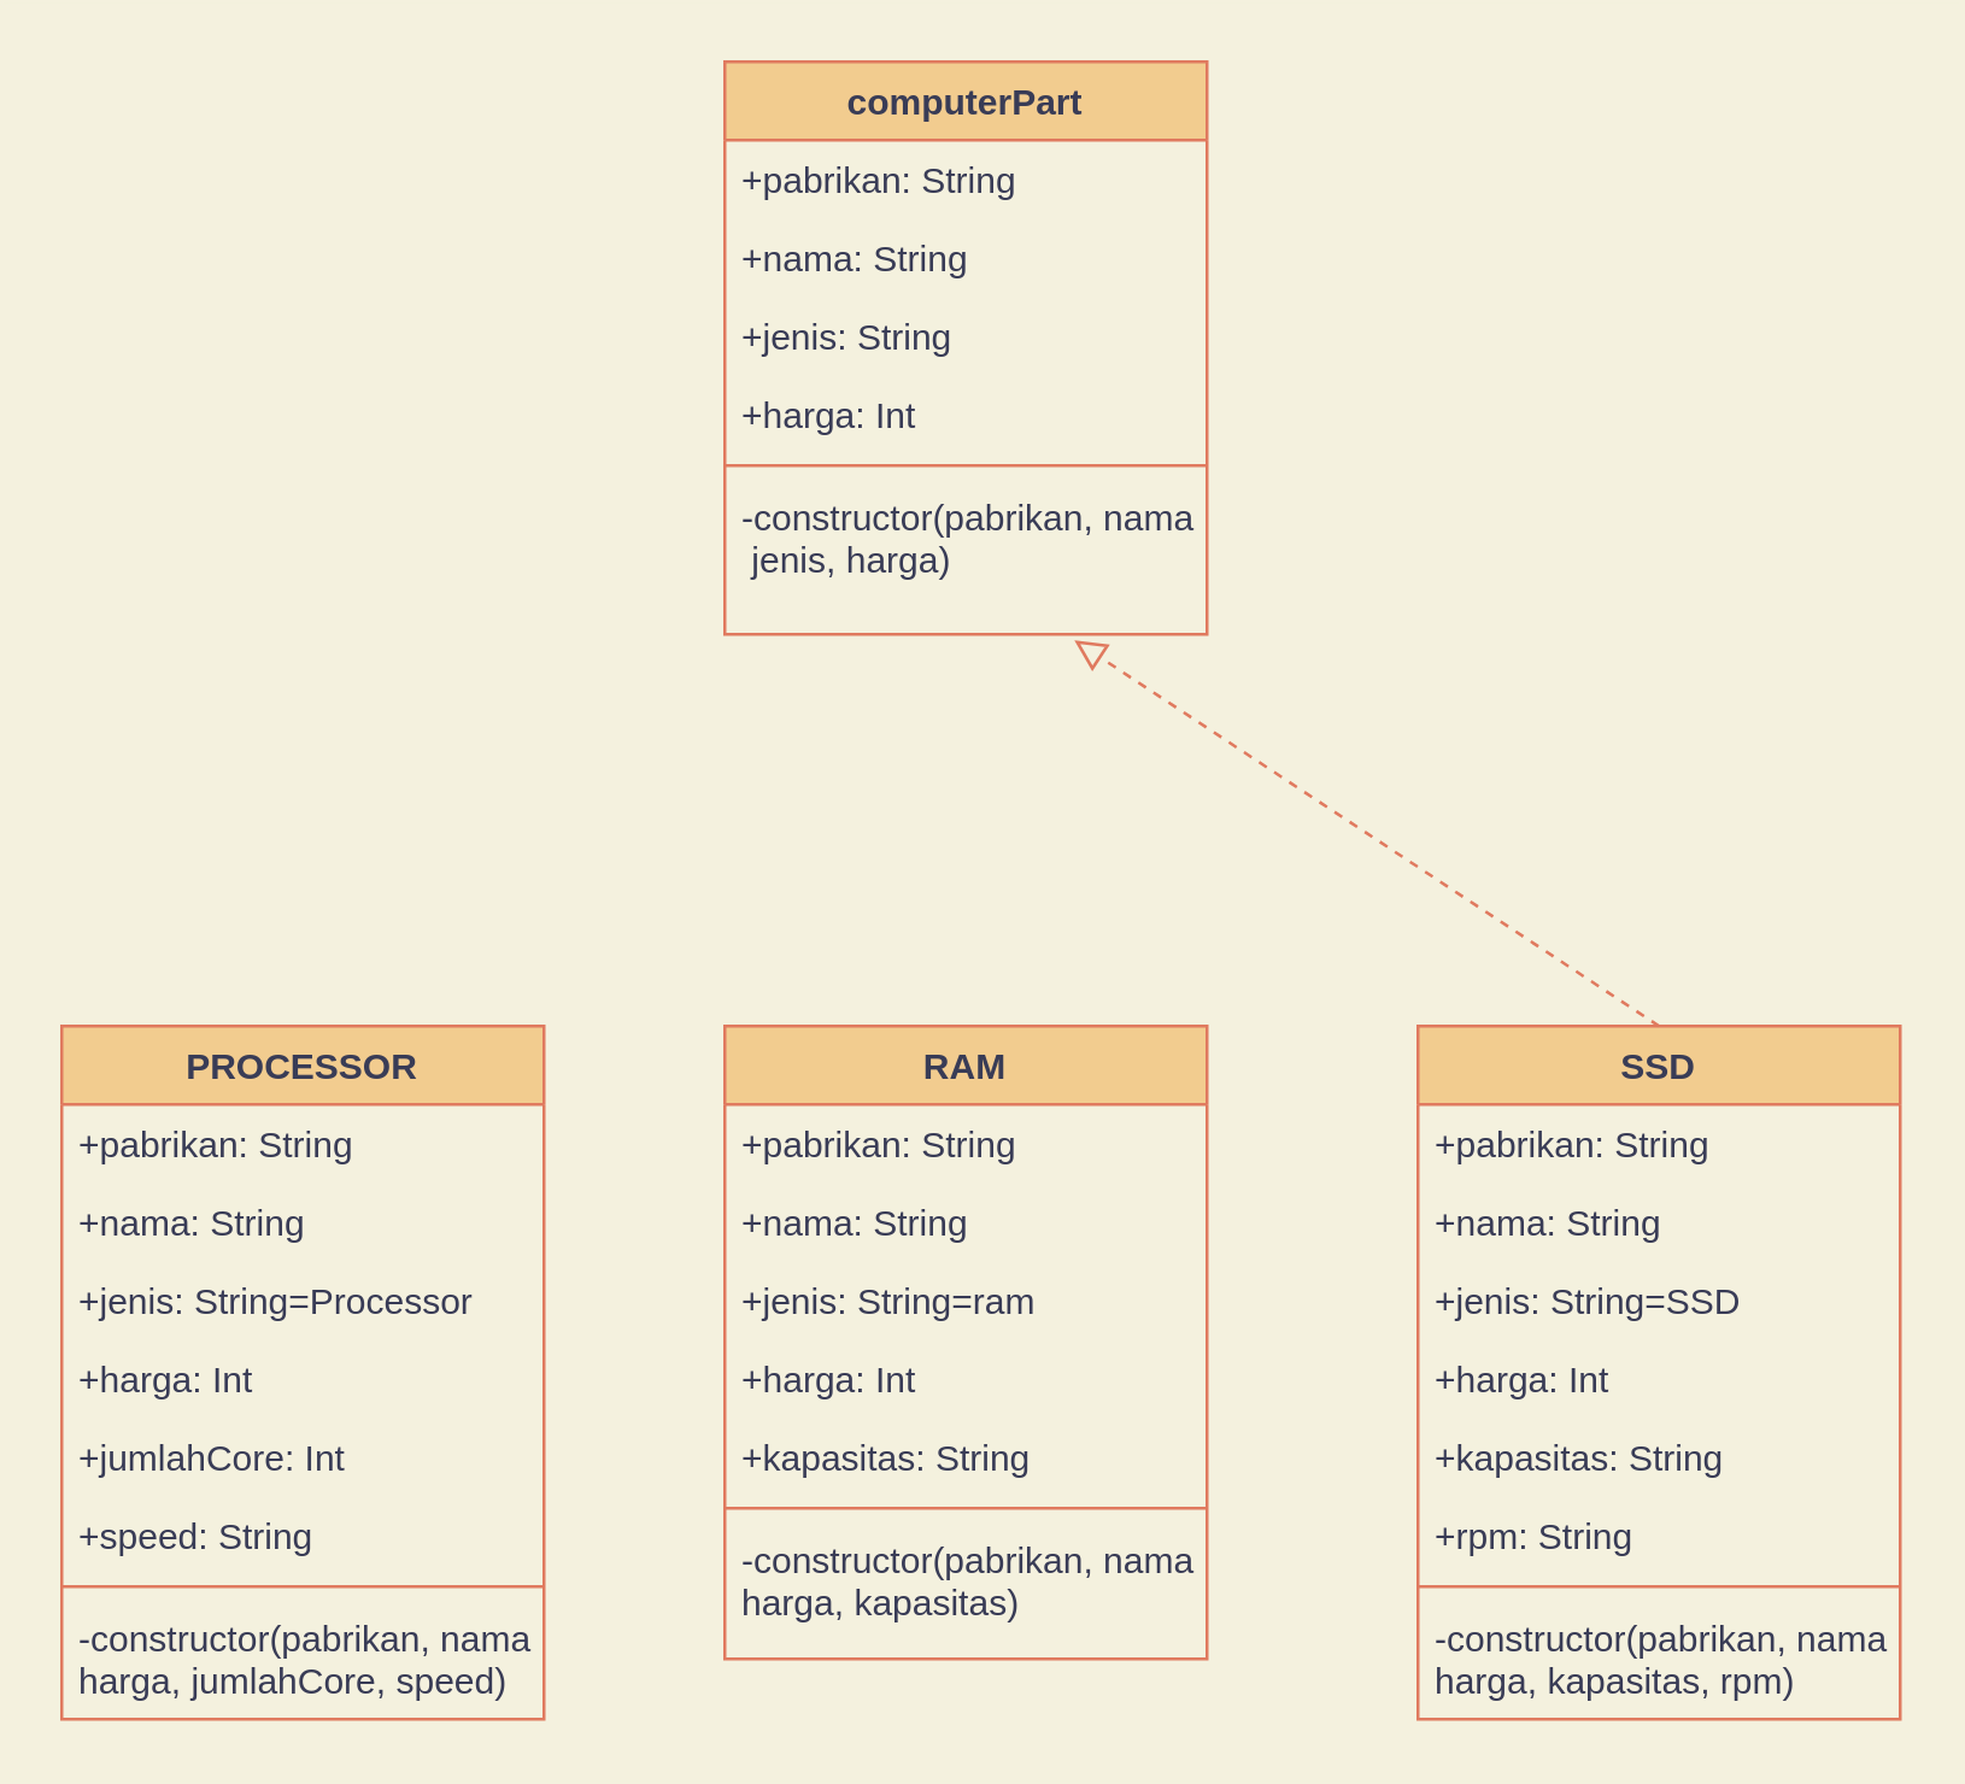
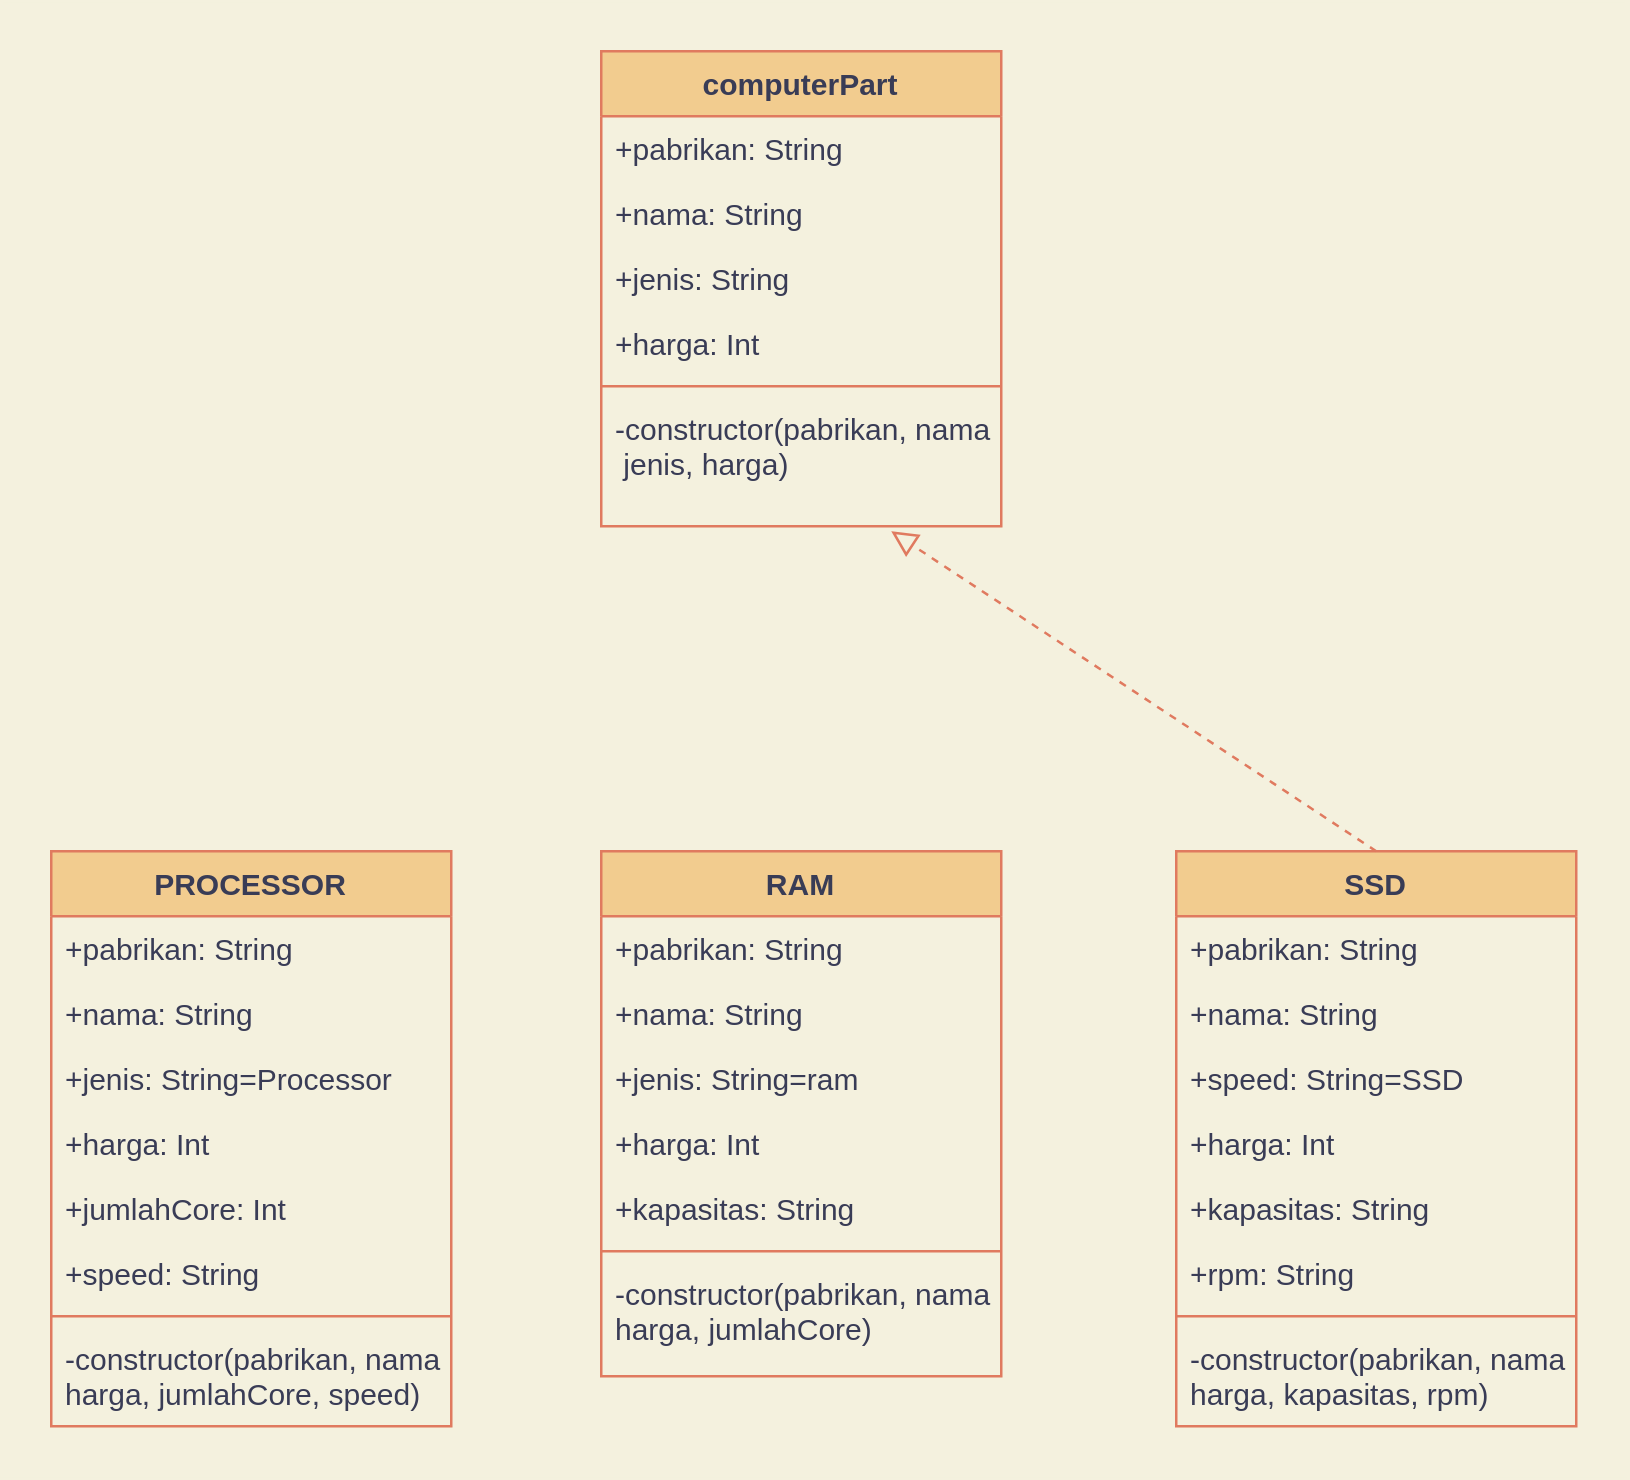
  <mxCell id="0" />
  <mxCell id="1" parent="0" />
  <mxCell id="2" value="computerPart" style="swimlane;fontStyle=1;align=center;verticalAlign=top;childLayout=stackLayout;horizontal=1;startSize=26;horizontalStack=0;resizeParent=1;resizeParentMax=0;resizeLast=0;collapsible=1;marginBottom=0;fillColor=#F2CC8F;strokeColor=#E07A5F;fontColor=#393C56;" parent="1" vertex="1"><mxGeometry x="240" y="20" width="160" height="190" as="geometry" /></mxCell>
  <mxCell id="3" value="+pabrikan: String" style="text;strokeColor=none;fillColor=none;align=left;verticalAlign=top;spacingLeft=4;spacingRight=4;overflow=hidden;rotatable=0;points=[[0,0.5],[1,0.5]];portConstraint=eastwest;fontColor=#393C56;" parent="2" vertex="1"><mxGeometry y="26" width="160" height="26" as="geometry" /></mxCell>
  <mxCell id="4" value="+nama: String" style="text;strokeColor=none;fillColor=none;align=left;verticalAlign=top;spacingLeft=4;spacingRight=4;overflow=hidden;rotatable=0;points=[[0,0.5],[1,0.5]];portConstraint=eastwest;fontColor=#393C56;" parent="2" vertex="1"><mxGeometry y="52" width="160" height="26" as="geometry" /></mxCell>
  <mxCell id="5" value="+jenis: String" style="text;strokeColor=none;fillColor=none;align=left;verticalAlign=top;spacingLeft=4;spacingRight=4;overflow=hidden;rotatable=0;points=[[0,0.5],[1,0.5]];portConstraint=eastwest;fontColor=#393C56;" parent="2" vertex="1"><mxGeometry y="78" width="160" height="26" as="geometry" /></mxCell>
  <mxCell id="6" value="+harga: Int" style="text;strokeColor=none;fillColor=none;align=left;verticalAlign=top;spacingLeft=4;spacingRight=4;overflow=hidden;rotatable=0;points=[[0,0.5],[1,0.5]];portConstraint=eastwest;fontColor=#393C56;" parent="2" vertex="1"><mxGeometry y="104" width="160" height="26" as="geometry" /></mxCell>
  <mxCell id="7" value="" style="line;strokeWidth=1;fillColor=none;align=left;verticalAlign=middle;spacingTop=-1;spacingLeft=3;spacingRight=3;rotatable=0;labelPosition=right;points=[];portConstraint=eastwest;labelBackgroundColor=#F4F1DE;strokeColor=#E07A5F;fontColor=#393C56;" parent="2" vertex="1"><mxGeometry y="130" width="160" height="8" as="geometry" /></mxCell>
  <mxCell id="8" value="-constructor(pabrikan, nama,&#10; jenis, harga)" style="text;strokeColor=none;fillColor=none;align=left;verticalAlign=top;spacingLeft=4;spacingRight=4;overflow=hidden;rotatable=0;points=[[0,0.5],[1,0.5]];portConstraint=eastwest;fontColor=#393C56;" parent="2" vertex="1"><mxGeometry y="138" width="160" height="52" as="geometry" /></mxCell>
  <mxCell id="9" value="PROCESSOR" style="swimlane;fontStyle=1;align=center;verticalAlign=top;childLayout=stackLayout;horizontal=1;startSize=26;horizontalStack=0;resizeParent=1;resizeParentMax=0;resizeLast=0;collapsible=1;marginBottom=0;fillColor=#F2CC8F;strokeColor=#E07A5F;fontColor=#393C56;" parent="1" vertex="1"><mxGeometry x="20" y="340" width="160" height="230" as="geometry" /></mxCell>
  <mxCell id="10" value="+pabrikan: String" style="text;strokeColor=none;fillColor=none;align=left;verticalAlign=top;spacingLeft=4;spacingRight=4;overflow=hidden;rotatable=0;points=[[0,0.5],[1,0.5]];portConstraint=eastwest;fontColor=#393C56;" parent="9" vertex="1"><mxGeometry y="26" width="160" height="26" as="geometry" /></mxCell>
  <mxCell id="11" value="+nama: String" style="text;strokeColor=none;fillColor=none;align=left;verticalAlign=top;spacingLeft=4;spacingRight=4;overflow=hidden;rotatable=0;points=[[0,0.5],[1,0.5]];portConstraint=eastwest;fontColor=#393C56;" parent="9" vertex="1"><mxGeometry y="52" width="160" height="26" as="geometry" /></mxCell>
  <mxCell id="12" value="+jenis: String=Processor" style="text;strokeColor=none;fillColor=none;align=left;verticalAlign=top;spacingLeft=4;spacingRight=4;overflow=hidden;rotatable=0;points=[[0,0.5],[1,0.5]];portConstraint=eastwest;fontColor=#393C56;" parent="9" vertex="1"><mxGeometry y="78" width="160" height="26" as="geometry" /></mxCell>
  <mxCell id="13" value="+harga: Int" style="text;strokeColor=none;fillColor=none;align=left;verticalAlign=top;spacingLeft=4;spacingRight=4;overflow=hidden;rotatable=0;points=[[0,0.5],[1,0.5]];portConstraint=eastwest;fontColor=#393C56;" parent="9" vertex="1"><mxGeometry y="104" width="160" height="26" as="geometry" /></mxCell>
  <mxCell id="14" value="+jumlahCore: Int" style="text;strokeColor=none;fillColor=none;align=left;verticalAlign=top;spacingLeft=4;spacingRight=4;overflow=hidden;rotatable=0;points=[[0,0.5],[1,0.5]];portConstraint=eastwest;fontColor=#393C56;" parent="9" vertex="1"><mxGeometry y="130" width="160" height="26" as="geometry" /></mxCell>
  <mxCell id="15" value="+speed: String" style="text;strokeColor=none;fillColor=none;align=left;verticalAlign=top;spacingLeft=4;spacingRight=4;overflow=hidden;rotatable=0;points=[[0,0.5],[1,0.5]];portConstraint=eastwest;fontColor=#393C56;" parent="9" vertex="1"><mxGeometry y="156" width="160" height="26" as="geometry" /></mxCell>
  <mxCell id="16" value="" style="line;strokeWidth=1;fillColor=none;align=left;verticalAlign=middle;spacingTop=-1;spacingLeft=3;spacingRight=3;rotatable=0;labelPosition=right;points=[];portConstraint=eastwest;labelBackgroundColor=#F4F1DE;strokeColor=#E07A5F;fontColor=#393C56;" parent="9" vertex="1"><mxGeometry y="182" width="160" height="8" as="geometry" /></mxCell>
  <mxCell id="17" value="-constructor(pabrikan, nama,&#10;harga, jumlahCore, speed)" style="text;strokeColor=none;fillColor=none;align=left;verticalAlign=top;spacingLeft=4;spacingRight=4;overflow=hidden;rotatable=0;points=[[0,0.5],[1,0.5]];portConstraint=eastwest;fontColor=#393C56;" parent="9" vertex="1"><mxGeometry y="190" width="160" height="40" as="geometry" /></mxCell>
  <mxCell id="18" value="RAM" style="swimlane;fontStyle=1;align=center;verticalAlign=top;childLayout=stackLayout;horizontal=1;startSize=26;horizontalStack=0;resizeParent=1;resizeParentMax=0;resizeLast=0;collapsible=1;marginBottom=0;fillColor=#F2CC8F;strokeColor=#E07A5F;fontColor=#393C56;" parent="1" vertex="1"><mxGeometry x="240" y="340" width="160" height="210" as="geometry" /></mxCell>
  <mxCell id="19" value="+pabrikan: String" style="text;strokeColor=none;fillColor=none;align=left;verticalAlign=top;spacingLeft=4;spacingRight=4;overflow=hidden;rotatable=0;points=[[0,0.5],[1,0.5]];portConstraint=eastwest;fontColor=#393C56;" parent="18" vertex="1"><mxGeometry y="26" width="160" height="26" as="geometry" /></mxCell>
  <mxCell id="20" value="+nama: String" style="text;strokeColor=none;fillColor=none;align=left;verticalAlign=top;spacingLeft=4;spacingRight=4;overflow=hidden;rotatable=0;points=[[0,0.5],[1,0.5]];portConstraint=eastwest;fontColor=#393C56;" parent="18" vertex="1"><mxGeometry y="52" width="160" height="26" as="geometry" /></mxCell>
  <mxCell id="21" value="+jenis: String=ram" style="text;strokeColor=none;fillColor=none;align=left;verticalAlign=top;spacingLeft=4;spacingRight=4;overflow=hidden;rotatable=0;points=[[0,0.5],[1,0.5]];portConstraint=eastwest;fontColor=#393C56;" parent="18" vertex="1"><mxGeometry y="78" width="160" height="26" as="geometry" /></mxCell>
  <mxCell id="22" value="+harga: Int" style="text;strokeColor=none;fillColor=none;align=left;verticalAlign=top;spacingLeft=4;spacingRight=4;overflow=hidden;rotatable=0;points=[[0,0.5],[1,0.5]];portConstraint=eastwest;fontColor=#393C56;" parent="18" vertex="1"><mxGeometry y="104" width="160" height="26" as="geometry" /></mxCell>
  <mxCell id="23" value="+kapasitas: String" style="text;strokeColor=none;fillColor=none;align=left;verticalAlign=top;spacingLeft=4;spacingRight=4;overflow=hidden;rotatable=0;points=[[0,0.5],[1,0.5]];portConstraint=eastwest;fontColor=#393C56;" parent="18" vertex="1"><mxGeometry y="130" width="160" height="26" as="geometry" /></mxCell>
  <mxCell id="24" value="" style="line;strokeWidth=1;fillColor=none;align=left;verticalAlign=middle;spacingTop=-1;spacingLeft=3;spacingRight=3;rotatable=0;labelPosition=right;points=[];portConstraint=eastwest;labelBackgroundColor=#F4F1DE;strokeColor=#E07A5F;fontColor=#393C56;" parent="18" vertex="1"><mxGeometry y="156" width="160" height="8" as="geometry" /></mxCell>
- <mxCell id="25" value="-constructor(pabrikan, nama, &#10;harga, kapasitas)" style="text;strokeColor=none;fillColor=none;align=left;verticalAlign=top;spacingLeft=4;spacingRight=4;overflow=hidden;rotatable=0;points=[[0,0.5],[1,0.5]];portConstraint=eastwest;fontColor=#393C56;" parent="18" vertex="1"><mxGeometry y="164" width="160" height="46" as="geometry" /></mxCell>
+ <mxCell id="25" value="-constructor(pabrikan, nama, &#10;harga, jumlahCore)" style="text;strokeColor=none;fillColor=none;align=left;verticalAlign=top;spacingLeft=4;spacingRight=4;overflow=hidden;rotatable=0;points=[[0,0.5],[1,0.5]];portConstraint=eastwest;fontColor=#393C56;" parent="18" vertex="1"><mxGeometry y="164" width="160" height="46" as="geometry" /></mxCell>
  <mxCell id="26" value="SSD" style="swimlane;fontStyle=1;align=center;verticalAlign=top;childLayout=stackLayout;horizontal=1;startSize=26;horizontalStack=0;resizeParent=1;resizeParentMax=0;resizeLast=0;collapsible=1;marginBottom=0;fillColor=#F2CC8F;strokeColor=#E07A5F;fontColor=#393C56;" parent="1" vertex="1"><mxGeometry x="470" y="340" width="160" height="230" as="geometry" /></mxCell>
  <mxCell id="27" value="+pabrikan: String" style="text;strokeColor=none;fillColor=none;align=left;verticalAlign=top;spacingLeft=4;spacingRight=4;overflow=hidden;rotatable=0;points=[[0,0.5],[1,0.5]];portConstraint=eastwest;fontColor=#393C56;" parent="26" vertex="1"><mxGeometry y="26" width="160" height="26" as="geometry" /></mxCell>
  <mxCell id="28" value="+nama: String" style="text;strokeColor=none;fillColor=none;align=left;verticalAlign=top;spacingLeft=4;spacingRight=4;overflow=hidden;rotatable=0;points=[[0,0.5],[1,0.5]];portConstraint=eastwest;fontColor=#393C56;" parent="26" vertex="1"><mxGeometry y="52" width="160" height="26" as="geometry" /></mxCell>
- <mxCell id="29" value="+jenis: String=SSD" style="text;strokeColor=none;fillColor=none;align=left;verticalAlign=top;spacingLeft=4;spacingRight=4;overflow=hidden;rotatable=0;points=[[0,0.5],[1,0.5]];portConstraint=eastwest;fontColor=#393C56;" parent="26" vertex="1"><mxGeometry y="78" width="160" height="26" as="geometry" /></mxCell>
+ <mxCell id="29" value="+speed: String=SSD" style="text;strokeColor=none;fillColor=none;align=left;verticalAlign=top;spacingLeft=4;spacingRight=4;overflow=hidden;rotatable=0;points=[[0,0.5],[1,0.5]];portConstraint=eastwest;fontColor=#393C56;" parent="26" vertex="1"><mxGeometry y="78" width="160" height="26" as="geometry" /></mxCell>
  <mxCell id="30" value="+harga: Int" style="text;strokeColor=none;fillColor=none;align=left;verticalAlign=top;spacingLeft=4;spacingRight=4;overflow=hidden;rotatable=0;points=[[0,0.5],[1,0.5]];portConstraint=eastwest;fontColor=#393C56;" parent="26" vertex="1"><mxGeometry y="104" width="160" height="26" as="geometry" /></mxCell>
  <mxCell id="31" value="+kapasitas: String" style="text;strokeColor=none;fillColor=none;align=left;verticalAlign=top;spacingLeft=4;spacingRight=4;overflow=hidden;rotatable=0;points=[[0,0.5],[1,0.5]];portConstraint=eastwest;fontColor=#393C56;" parent="26" vertex="1"><mxGeometry y="130" width="160" height="26" as="geometry" /></mxCell>
  <mxCell id="32" value="+rpm: String" style="text;strokeColor=none;fillColor=none;align=left;verticalAlign=top;spacingLeft=4;spacingRight=4;overflow=hidden;rotatable=0;points=[[0,0.5],[1,0.5]];portConstraint=eastwest;fontColor=#393C56;" parent="26" vertex="1"><mxGeometry y="156" width="160" height="26" as="geometry" /></mxCell>
  <mxCell id="33" value="" style="line;strokeWidth=1;fillColor=none;align=left;verticalAlign=middle;spacingTop=-1;spacingLeft=3;spacingRight=3;rotatable=0;labelPosition=right;points=[];portConstraint=eastwest;labelBackgroundColor=#F4F1DE;strokeColor=#E07A5F;fontColor=#393C56;" parent="26" vertex="1"><mxGeometry y="182" width="160" height="8" as="geometry" /></mxCell>
  <mxCell id="34" value="-constructor(pabrikan, nama, &#10;harga, kapasitas, rpm)" style="text;strokeColor=none;fillColor=none;align=left;verticalAlign=top;spacingLeft=4;spacingRight=4;overflow=hidden;rotatable=0;points=[[0,0.5],[1,0.5]];portConstraint=eastwest;fontColor=#393C56;" parent="26" vertex="1"><mxGeometry y="190" width="160" height="40" as="geometry" /></mxCell>
  <mxCell id="35" value="" style="endArrow=block;html=1;rounded=0;align=center;verticalAlign=bottom;endFill=0;labelBackgroundColor=none;endSize=8;exitX=0.5;exitY=0;exitDx=0;exitDy=0;entryX=0.725;entryY=1.038;entryDx=0;entryDy=0;entryPerimeter=0;strokeColor=#E07A5F;fontColor=#393C56;dashed=1;" parent="1" source="26" target="8" edge="1"><mxGeometry relative="1" as="geometry"><mxPoint x="330" y="330" as="sourcePoint" /><mxPoint x="330" y="200.006" as="targetPoint" /></mxGeometry></mxCell>
